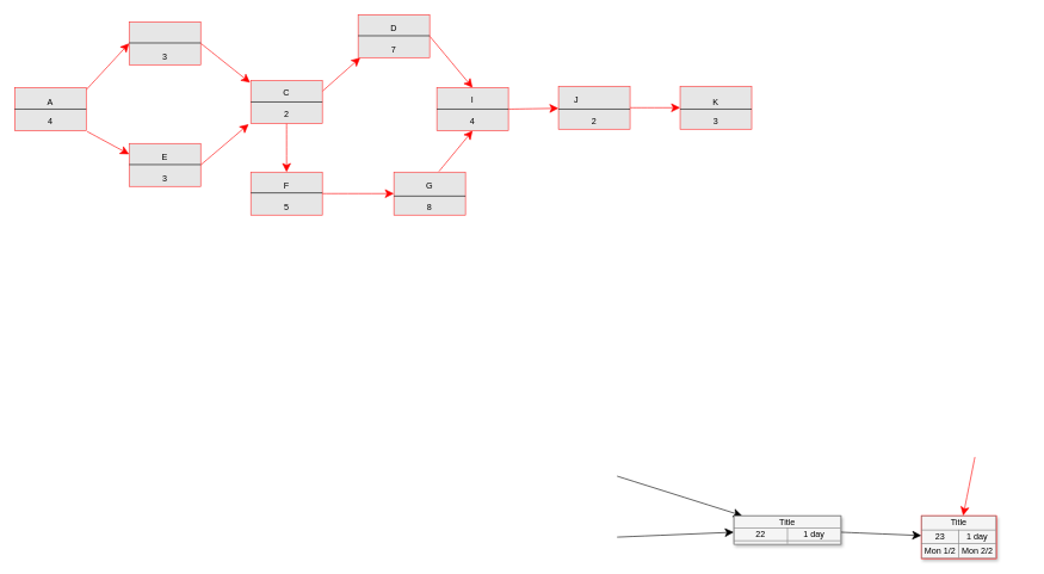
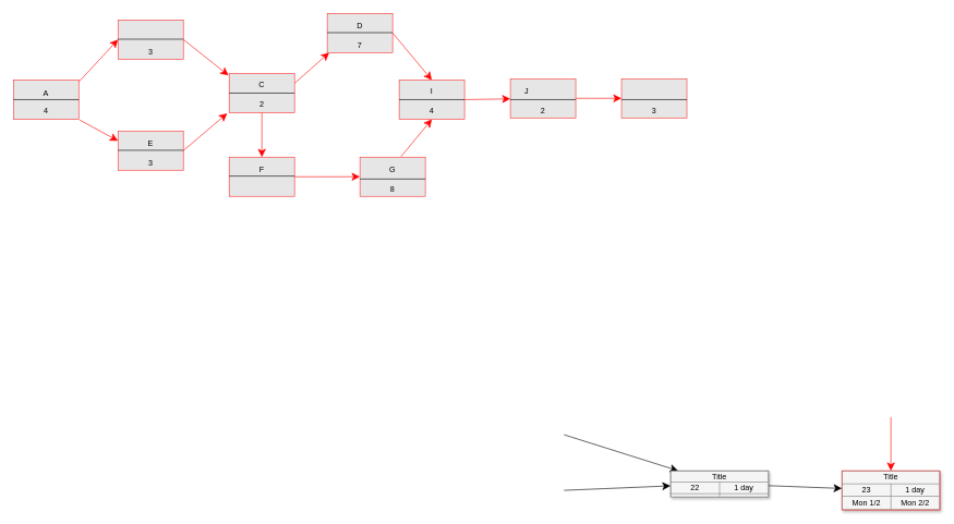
  <mxCell id="0" style=";html=1;" />
  <mxCell id="1" style=";html=1;" parent="0" />
  <mxCell id="2" style="edgeStyle=none;curved=1;html=1;startSize=10;endArrow=classic;endFill=1;endSize=10;strokeColor=#FF0000;strokeWidth=1;fontSize=12;entryX=0;entryY=0.5;entryDx=0;entryDy=0;exitX=1;exitY=0.05;exitDx=0;exitDy=0;exitPerimeter=0;" parent="1" source="19" target="23" edge="1"><mxGeometry relative="1" as="geometry"><mxPoint x="167" y="129.125" as="sourcePoint" /><mxPoint x="290" y="80" as="targetPoint" /></mxGeometry></mxCell>
  <mxCell id="3" style="edgeStyle=none;curved=1;html=1;startSize=10;endArrow=classic;endFill=1;endSize=10;strokeColor=#FF0000;strokeWidth=1;fontSize=12;exitX=1.01;exitY=1.017;exitDx=0;exitDy=0;exitPerimeter=0;entryX=0;entryY=0.25;entryDx=0;entryDy=0;" parent="1" source="19" target="24" edge="1"><mxGeometry relative="1" as="geometry"><mxPoint x="167" y="169.333" as="sourcePoint" /><mxPoint x="220" y="210" as="targetPoint" /></mxGeometry></mxCell>
  <mxCell id="4" style="edgeStyle=none;curved=1;html=1;startSize=10;endArrow=classic;endFill=1;endSize=10;strokeColor=#FF0000;strokeWidth=1;fontSize=12;" parent="1" target="12" edge="1"><mxGeometry relative="1" as="geometry"><mxPoint x="1362" y="638" as="sourcePoint" /></mxGeometry></mxCell>
  <mxCell id="5" style="edgeStyle=none;curved=1;html=1;startSize=10;endArrow=classic;endFill=1;endSize=10;strokeColor=#FF0000;strokeWidth=1;fontSize=12;exitX=1;exitY=0.5;exitDx=0;exitDy=0;" parent="1" source="29" target="30" edge="1"><mxGeometry relative="1" as="geometry" /></mxCell>
  <mxCell id="6" style="edgeStyle=none;curved=1;html=1;startSize=10;endArrow=classic;endFill=1;endSize=10;strokeColor=#FF0000;strokeWidth=1;fontSize=12;exitX=0.5;exitY=1;exitDx=0;exitDy=0;entryX=0.5;entryY=0;entryDx=0;entryDy=0;" parent="1" source="25" target="26" edge="1"><mxGeometry relative="1" as="geometry"><mxPoint x="837" y="182" as="sourcePoint" /><mxPoint x="580" y="220" as="targetPoint" /></mxGeometry></mxCell>
  <mxCell id="7" style="edgeStyle=none;curved=1;html=1;startSize=10;endArrow=classic;endFill=1;endSize=10;strokeColor=#FF0000;strokeWidth=1;fontSize=12;exitX=1;exitY=0.25;exitDx=0;exitDy=0;entryX=0.03;entryY=1;entryDx=0;entryDy=0;entryPerimeter=0;" parent="1" source="25" target="28" edge="1"><mxGeometry relative="1" as="geometry"><mxPoint x="647" y="-70" as="sourcePoint" /><mxPoint x="560" y="90" as="targetPoint" /></mxGeometry></mxCell>
  <mxCell id="8" style="edgeStyle=none;curved=1;html=1;startSize=10;endArrow=classic;endFill=1;endSize=10;strokeColor=#FF0000;strokeWidth=1;fontSize=12;exitX=1;exitY=0.5;exitDx=0;exitDy=0;entryX=-0.01;entryY=0.05;entryDx=0;entryDy=0;entryPerimeter=0;" parent="1" source="23" target="25" edge="1"><mxGeometry relative="1" as="geometry"><mxPoint x="517.493" y="152" as="sourcePoint" /><mxPoint x="410" y="130" as="targetPoint" /></mxGeometry></mxCell>
  <mxCell id="9" style="edgeStyle=none;curved=1;html=1;startSize=10;endArrow=classic;endFill=1;endSize=10;strokeColor=#FF0000;strokeWidth=1;fontSize=12;exitX=1;exitY=0.5;exitDx=0;exitDy=0;entryX=-0.03;entryY=1.017;entryDx=0;entryDy=0;entryPerimeter=0;" parent="1" source="24" target="25" edge="1"><mxGeometry relative="1" as="geometry"><mxPoint x="527" y="182" as="sourcePoint" /><mxPoint x="420" y="190" as="targetPoint" /></mxGeometry></mxCell>
  <mxCell id="10" style="edgeStyle=none;curved=1;html=1;startSize=10;endArrow=classic;endFill=1;endSize=10;strokeColor=#FF0000;strokeWidth=1;fontSize=12;exitX=1;exitY=0.5;exitDx=0;exitDy=0;entryX=0;entryY=0.5;entryDx=0;entryDy=0;" parent="1" source="26" target="27" edge="1"><mxGeometry relative="1" as="geometry"><mxPoint x="837" y="40" as="sourcePoint" /><mxPoint x="650" y="260" as="targetPoint" /></mxGeometry></mxCell>
  <mxCell id="11" style="edgeStyle=none;curved=1;html=1;startSize=10;endArrow=classic;endFill=1;endSize=10;strokeColor=#FF0000;strokeWidth=1;fontSize=12;exitX=1;exitY=0.5;exitDx=0;exitDy=0;" parent="1" source="30" target="31" edge="1"><mxGeometry relative="1" as="geometry"><mxPoint x="1362" y="70" as="sourcePoint" /><mxPoint x="990" y="150" as="targetPoint" /></mxGeometry></mxCell>
- <mxCell id="12" value="&lt;table border=&quot;1&quot; width=&quot;100%&quot; style=&quot;width: 100% ; height: 100% ; border-collapse: collapse&quot;&gt;&lt;tbody&gt;&lt;tr&gt;&lt;td colspan=&quot;2&quot; align=&quot;center&quot;&gt;&lt;font style=&quot;font-size: 12px&quot;&gt;Title&lt;/font&gt;&lt;/td&gt;&lt;/tr&gt;&lt;tr&gt;&lt;td align=&quot;center&quot;&gt;23&lt;/td&gt;&lt;td align=&quot;center&quot;&gt;&lt;font style=&quot;font-size: 12px&quot;&gt;1 day&lt;/font&gt;&lt;/td&gt;&lt;/tr&gt;&lt;tr&gt;&lt;td align=&quot;center&quot;&gt;&lt;font style=&quot;font-size: 12px&quot;&gt;Mon 1/2&lt;/font&gt;&lt;/td&gt;&lt;td align=&quot;center&quot;&gt;&lt;font style=&quot;font-size: 12px&quot;&gt;Mon 2/2&lt;/font&gt;&lt;/td&gt;&lt;/tr&gt;&lt;/tbody&gt;&lt;/table&gt;" style="text;html=1;strokeColor=#FF0000;fillColor=#f5f5f5;overflow=fill;rounded=0;shadow=1;fontSize=12;align=center;" parent="1" vertex="1"><mxGeometry x="1287" y="720" width="105" height="60" as="geometry" /></mxCell>
+ <mxCell id="12" value="&lt;table border=&quot;1&quot; width=&quot;100%&quot; style=&quot;width: 100% ; height: 100% ; border-collapse: collapse&quot;&gt;&lt;tbody&gt;&lt;tr&gt;&lt;td colspan=&quot;2&quot; align=&quot;center&quot;&gt;&lt;font style=&quot;font-size: 12px&quot;&gt;Title&lt;/font&gt;&lt;/td&gt;&lt;/tr&gt;&lt;tr&gt;&lt;td align=&quot;center&quot;&gt;23&lt;/td&gt;&lt;td align=&quot;center&quot;&gt;&lt;font style=&quot;font-size: 12px&quot;&gt;1 day&lt;/font&gt;&lt;/td&gt;&lt;/tr&gt;&lt;tr&gt;&lt;td align=&quot;center&quot;&gt;&lt;font style=&quot;font-size: 12px&quot;&gt;Mon 1/2&lt;/font&gt;&lt;/td&gt;&lt;td align=&quot;center&quot;&gt;&lt;font style=&quot;font-size: 12px&quot;&gt;Mon 2/2&lt;/font&gt;&lt;/td&gt;&lt;/tr&gt;&lt;/tbody&gt;&lt;/table&gt;" style="text;html=1;strokeColor=#FF0000;fillColor=#f5f5f5;overflow=fill;rounded=0;shadow=1;fontSize=12;align=center;" parent="1" vertex="1"><mxGeometry x="1287" y="720" width="150" height="60" as="geometry" /></mxCell>
  <mxCell id="13" style="edgeStyle=none;curved=1;html=1;startSize=10;endArrow=classic;endFill=1;endSize=10;strokeColor=#FF0000;strokeWidth=1;fontSize=12;exitX=1;exitY=0.5;exitDx=0;exitDy=0;entryX=0.5;entryY=0;entryDx=0;entryDy=0;" parent="1" source="28" target="29" edge="1"><mxGeometry relative="1" as="geometry" /></mxCell>
  <mxCell id="14" style="edgeStyle=none;curved=1;html=1;startSize=10;endArrow=classic;endFill=1;endSize=10;strokeColor=#FF0000;strokeWidth=1;fontSize=12;exitX=0.63;exitY=-0.017;exitDx=0;exitDy=0;exitPerimeter=0;entryX=0.5;entryY=1;entryDx=0;entryDy=0;" parent="1" source="27" target="29" edge="1"><mxGeometry relative="1" as="geometry"><mxPoint x="800" y="170" as="targetPoint" /></mxGeometry></mxCell>
  <mxCell id="15" style="edgeStyle=none;curved=1;html=1;startSize=10;endArrow=classic;endFill=1;endSize=10;strokeColor=#000000;strokeWidth=1;fontSize=12;" parent="1" target="18" edge="1"><mxGeometry relative="1" as="geometry"><mxPoint x="862" y="664.837" as="sourcePoint" /></mxGeometry></mxCell>
  <mxCell id="16" style="edgeStyle=none;curved=1;html=1;startSize=10;endArrow=classic;endFill=1;endSize=10;strokeColor=#000000;strokeWidth=1;fontSize=12;" parent="1" target="18" edge="1"><mxGeometry relative="1" as="geometry"><mxPoint x="862" y="750" as="sourcePoint" /></mxGeometry></mxCell>
  <mxCell id="17" style="edgeStyle=none;curved=1;html=1;startSize=10;endArrow=classic;endFill=1;endSize=10;strokeColor=#000000;strokeWidth=1;fontSize=12;" parent="1" source="18" target="12" edge="1"><mxGeometry relative="1" as="geometry" /></mxCell>
  <mxCell id="18" value="&lt;table border=&quot;1&quot; width=&quot;100%&quot; style=&quot;width: 100% ; height: 100% ; border-collapse: collapse&quot;&gt;&lt;tbody&gt;&lt;tr&gt;&lt;td colspan=&quot;2&quot; align=&quot;center&quot;&gt;&lt;font style=&quot;font-size: 12px&quot;&gt;Title&lt;/font&gt;&lt;/td&gt;&lt;/tr&gt;&lt;tr&gt;&lt;td align=&quot;center&quot;&gt;22&lt;/td&gt;&lt;td align=&quot;center&quot;&gt;&lt;font style=&quot;font-size: 12px&quot;&gt;1 day&lt;/font&gt;&lt;/td&gt;&lt;/tr&gt;&lt;tr&gt;&lt;td align=&quot;center&quot;&gt;&lt;font style=&quot;font-size: 12px&quot;&gt;Mon 1/2&lt;/font&gt;&lt;/td&gt;&lt;td align=&quot;center&quot;&gt;&lt;font style=&quot;font-size: 12px&quot;&gt;Mon 2/2&lt;/font&gt;&lt;/td&gt;&lt;/tr&gt;&lt;/tbody&gt;&lt;/table&gt;" style="text;html=1;strokeColor=#666666;fillColor=#f5f5f5;overflow=fill;rounded=0;shadow=1;fontSize=12;align=center;" parent="1" vertex="1"><mxGeometry x="1025" y="720" width="150" height="40" as="geometry" /></mxCell>
  <mxCell id="19" value="" style="rounded=0;whiteSpace=wrap;html=1;fillColor=#E6E6E6;shadow=0;strokeColor=#FF3333;" vertex="1" parent="1"><mxGeometry x="20" y="122" width="100" height="60" as="geometry" /></mxCell>
  <mxCell id="20" value="" style="endArrow=none;html=1;entryX=1;entryY=0.5;entryDx=0;entryDy=0;exitX=0;exitY=0.5;exitDx=0;exitDy=0;" edge="1" parent="1" source="19" target="19"><mxGeometry width="50" height="50" relative="1" as="geometry"><mxPoint x="43.5" y="354" as="sourcePoint" /><mxPoint x="93.5" y="304" as="targetPoint" /><Array as="points" /></mxGeometry></mxCell>
  <mxCell id="21" value="A" style="text;html=1;strokeColor=none;fillColor=none;align=center;verticalAlign=middle;whiteSpace=wrap;rounded=0;" vertex="1" parent="1"><mxGeometry x="50" y="132" width="40" height="20" as="geometry" /></mxCell>
  <mxCell id="22" value="4" style="text;html=1;strokeColor=none;fillColor=none;align=center;verticalAlign=middle;whiteSpace=wrap;rounded=0;" vertex="1" parent="1"><mxGeometry x="50" y="160" width="40" height="20" as="geometry" /></mxCell>
  <mxCell id="23" value="" style="rounded=0;whiteSpace=wrap;html=1;fillColor=#E6E6E6;shadow=0;strokeColor=#FF3333;" vertex="1" parent="1"><mxGeometry x="180" y="30" width="100" height="60" as="geometry" /></mxCell>
  <mxCell id="24" value="" style="rounded=0;whiteSpace=wrap;html=1;fillColor=#E6E6E6;shadow=0;strokeColor=#FF3333;" vertex="1" parent="1"><mxGeometry x="180" y="200" width="100" height="60" as="geometry" /></mxCell>
  <mxCell id="25" value="" style="rounded=0;whiteSpace=wrap;html=1;fillColor=#E6E6E6;shadow=0;strokeColor=#FF3333;" vertex="1" parent="1"><mxGeometry x="350" y="112" width="100" height="60" as="geometry" /></mxCell>
  <mxCell id="26" value="" style="rounded=0;whiteSpace=wrap;html=1;fillColor=#E6E6E6;shadow=0;strokeColor=#FF3333;" vertex="1" parent="1"><mxGeometry x="350" y="240" width="100" height="60" as="geometry" /></mxCell>
  <mxCell id="27" value="" style="rounded=0;whiteSpace=wrap;html=1;fillColor=#E6E6E6;shadow=0;strokeColor=#FF3333;" vertex="1" parent="1"><mxGeometry x="550" y="240" width="100" height="60" as="geometry" /></mxCell>
  <mxCell id="28" value="" style="rounded=0;whiteSpace=wrap;html=1;fillColor=#E6E6E6;shadow=0;strokeColor=#FF3333;" vertex="1" parent="1"><mxGeometry x="500" y="20" width="100" height="60" as="geometry" /></mxCell>
  <mxCell id="29" value="" style="rounded=0;whiteSpace=wrap;html=1;fillColor=#E6E6E6;shadow=0;strokeColor=#FF3333;" vertex="1" parent="1"><mxGeometry x="610" y="122" width="100" height="60" as="geometry" /></mxCell>
  <mxCell id="30" value="" style="rounded=0;whiteSpace=wrap;html=1;fillColor=#E6E6E6;shadow=0;strokeColor=#FF3333;" vertex="1" parent="1"><mxGeometry x="780" y="120" width="100" height="60" as="geometry" /></mxCell>
  <mxCell id="31" value="" style="rounded=0;whiteSpace=wrap;html=1;fillColor=#E6E6E6;shadow=0;strokeColor=#FF3333;" vertex="1" parent="1"><mxGeometry x="950" y="120" width="100" height="60" as="geometry" /></mxCell>
  <mxCell id="32" value="" style="endArrow=none;html=1;entryX=1;entryY=0.5;entryDx=0;entryDy=0;exitX=0;exitY=0.5;exitDx=0;exitDy=0;" edge="1" parent="1"><mxGeometry width="50" height="50" relative="1" as="geometry"><mxPoint x="180" y="229.5" as="sourcePoint" /><mxPoint x="280" y="229.5" as="targetPoint" /><Array as="points" /></mxGeometry></mxCell>
  <mxCell id="33" value="" style="endArrow=none;html=1;entryX=1;entryY=0.5;entryDx=0;entryDy=0;exitX=0;exitY=0.5;exitDx=0;exitDy=0;" edge="1" parent="1"><mxGeometry width="50" height="50" relative="1" as="geometry"><mxPoint x="180" y="59.5" as="sourcePoint" /><mxPoint x="280" y="59.5" as="targetPoint" /><Array as="points" /></mxGeometry></mxCell>
  <mxCell id="34" value="" style="endArrow=none;html=1;entryX=1;entryY=0.5;entryDx=0;entryDy=0;exitX=0;exitY=0.5;exitDx=0;exitDy=0;" edge="1" parent="1"><mxGeometry width="50" height="50" relative="1" as="geometry"><mxPoint x="500" y="49.5" as="sourcePoint" /><mxPoint x="600" y="49.5" as="targetPoint" /><Array as="points" /></mxGeometry></mxCell>
  <mxCell id="35" value="" style="endArrow=none;html=1;entryX=1;entryY=0.5;entryDx=0;entryDy=0;exitX=0;exitY=0.5;exitDx=0;exitDy=0;" edge="1" parent="1"><mxGeometry width="50" height="50" relative="1" as="geometry"><mxPoint x="950" y="152" as="sourcePoint" /><mxPoint x="1050" y="152" as="targetPoint" /><Array as="points" /></mxGeometry></mxCell>
  <mxCell id="36" value="" style="endArrow=none;html=1;entryX=1;entryY=0.5;entryDx=0;entryDy=0;exitX=0;exitY=0.5;exitDx=0;exitDy=0;" edge="1" parent="1"><mxGeometry width="50" height="50" relative="1" as="geometry"><mxPoint x="780" y="152" as="sourcePoint" /><mxPoint x="880" y="152" as="targetPoint" /><Array as="points" /></mxGeometry></mxCell>
  <mxCell id="37" value="" style="endArrow=none;html=1;entryX=1;entryY=0.5;entryDx=0;entryDy=0;exitX=0;exitY=0.5;exitDx=0;exitDy=0;" edge="1" parent="1"><mxGeometry width="50" height="50" relative="1" as="geometry"><mxPoint x="610" y="152" as="sourcePoint" /><mxPoint x="710" y="152" as="targetPoint" /><Array as="points" /></mxGeometry></mxCell>
  <mxCell id="38" value="" style="endArrow=none;html=1;entryX=1;entryY=0.5;entryDx=0;entryDy=0;exitX=0;exitY=0.5;exitDx=0;exitDy=0;" edge="1" parent="1"><mxGeometry width="50" height="50" relative="1" as="geometry"><mxPoint x="350" y="142" as="sourcePoint" /><mxPoint x="450" y="142" as="targetPoint" /><Array as="points" /></mxGeometry></mxCell>
  <mxCell id="39" value="" style="endArrow=none;html=1;entryX=1;entryY=0.5;entryDx=0;entryDy=0;exitX=0;exitY=0.5;exitDx=0;exitDy=0;" edge="1" parent="1"><mxGeometry width="50" height="50" relative="1" as="geometry"><mxPoint x="350" y="269" as="sourcePoint" /><mxPoint x="450" y="269" as="targetPoint" /><Array as="points" /></mxGeometry></mxCell>
  <mxCell id="40" value="" style="endArrow=none;html=1;entryX=1;entryY=0.5;entryDx=0;entryDy=0;exitX=0;exitY=0.5;exitDx=0;exitDy=0;" edge="1" parent="1"><mxGeometry width="50" height="50" relative="1" as="geometry"><mxPoint x="550" y="273.5" as="sourcePoint" /><mxPoint x="650" y="273.5" as="targetPoint" /><Array as="points" /></mxGeometry></mxCell>
  <mxCell id="41" value="G" style="text;html=1;strokeColor=none;fillColor=none;align=center;verticalAlign=middle;whiteSpace=wrap;rounded=0;" vertex="1" parent="1"><mxGeometry x="580" y="250" width="40" height="20" as="geometry" /></mxCell>
  <mxCell id="42" value="F" style="text;html=1;strokeColor=none;fillColor=none;align=center;verticalAlign=middle;whiteSpace=wrap;rounded=0;" vertex="1" parent="1"><mxGeometry x="380" y="250" width="40" height="20" as="geometry" /></mxCell>
  <mxCell id="43" value="D" style="text;html=1;strokeColor=none;fillColor=none;align=center;verticalAlign=middle;whiteSpace=wrap;rounded=0;" vertex="1" parent="1"><mxGeometry x="530" y="30" width="40" height="20" as="geometry" /></mxCell>
  <mxCell id="44" value="C" style="text;html=1;strokeColor=none;fillColor=none;align=center;verticalAlign=middle;whiteSpace=wrap;rounded=0;" vertex="1" parent="1"><mxGeometry x="380" y="120" width="40" height="20" as="geometry" /></mxCell>
  <mxCell id="45" value="E" style="text;html=1;strokeColor=none;fillColor=none;align=center;verticalAlign=middle;whiteSpace=wrap;rounded=0;" vertex="1" parent="1"><mxGeometry x="210" y="210" width="40" height="20" as="geometry" /></mxCell>
- <mxCell id="46" value="K" style="text;html=1;strokeColor=none;fillColor=none;align=center;verticalAlign=middle;whiteSpace=wrap;rounded=0;" vertex="1" parent="1"><mxGeometry x="980" y="132" width="40" height="20" as="geometry" /></mxCell>
  <mxCell id="47" value="J" style="text;html=1;strokeColor=none;fillColor=none;align=center;verticalAlign=middle;whiteSpace=wrap;rounded=0;" vertex="1" parent="1"><mxGeometry x="785" y="130" width="40" height="20" as="geometry" /></mxCell>
  <mxCell id="48" value="I" style="text;html=1;strokeColor=none;fillColor=none;align=center;verticalAlign=middle;whiteSpace=wrap;rounded=0;" vertex="1" parent="1"><mxGeometry x="640" y="130" width="40" height="20" as="geometry" /></mxCell>
  <mxCell id="49" value="2" style="text;html=1;strokeColor=none;fillColor=none;align=center;verticalAlign=middle;whiteSpace=wrap;rounded=0;" vertex="1" parent="1"><mxGeometry x="810" y="160" width="40" height="20" as="geometry" /></mxCell>
  <mxCell id="50" value="4" style="text;html=1;strokeColor=none;fillColor=none;align=center;verticalAlign=middle;whiteSpace=wrap;rounded=0;" vertex="1" parent="1"><mxGeometry x="640" y="160" width="40" height="20" as="geometry" /></mxCell>
  <mxCell id="51" value="8" style="text;html=1;strokeColor=none;fillColor=none;align=center;verticalAlign=middle;whiteSpace=wrap;rounded=0;" vertex="1" parent="1"><mxGeometry x="580" y="280" width="40" height="20" as="geometry" /></mxCell>
- <mxCell id="52" value="5" style="text;html=1;strokeColor=none;fillColor=none;align=center;verticalAlign=middle;whiteSpace=wrap;rounded=0;" vertex="1" parent="1"><mxGeometry x="380" y="280" width="40" height="20" as="geometry" /></mxCell>
  <mxCell id="53" value="2" style="text;html=1;strokeColor=none;fillColor=none;align=center;verticalAlign=middle;whiteSpace=wrap;rounded=0;" vertex="1" parent="1"><mxGeometry x="380" y="150" width="40" height="20" as="geometry" /></mxCell>
  <mxCell id="54" value="3" style="text;html=1;strokeColor=none;fillColor=none;align=center;verticalAlign=middle;whiteSpace=wrap;rounded=0;" vertex="1" parent="1"><mxGeometry x="210" y="240" width="40" height="20" as="geometry" /></mxCell>
  <mxCell id="55" value="3" style="text;html=1;strokeColor=none;fillColor=none;align=center;verticalAlign=middle;whiteSpace=wrap;rounded=0;" vertex="1" parent="1"><mxGeometry x="210" y="70" width="40" height="20" as="geometry" /></mxCell>
  <mxCell id="56" value="3" style="text;html=1;strokeColor=none;fillColor=none;align=center;verticalAlign=middle;whiteSpace=wrap;rounded=0;" vertex="1" parent="1"><mxGeometry x="980" y="160" width="40" height="20" as="geometry" /></mxCell>
  <mxCell id="57" value="7" style="text;html=1;strokeColor=none;fillColor=none;align=center;verticalAlign=middle;whiteSpace=wrap;rounded=0;" vertex="1" parent="1"><mxGeometry x="530" y="60" width="40" height="20" as="geometry" /></mxCell>
